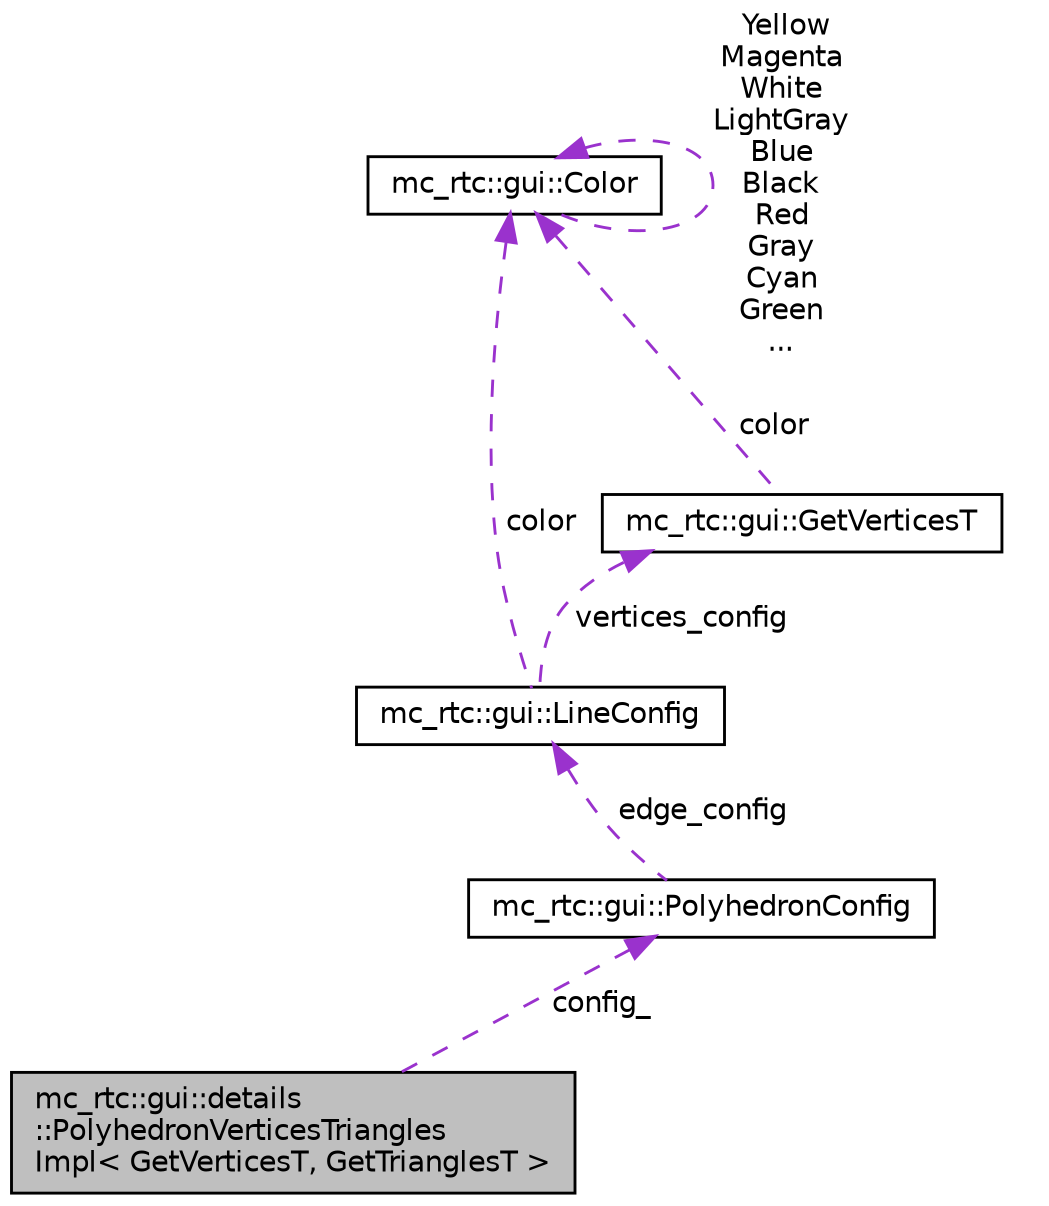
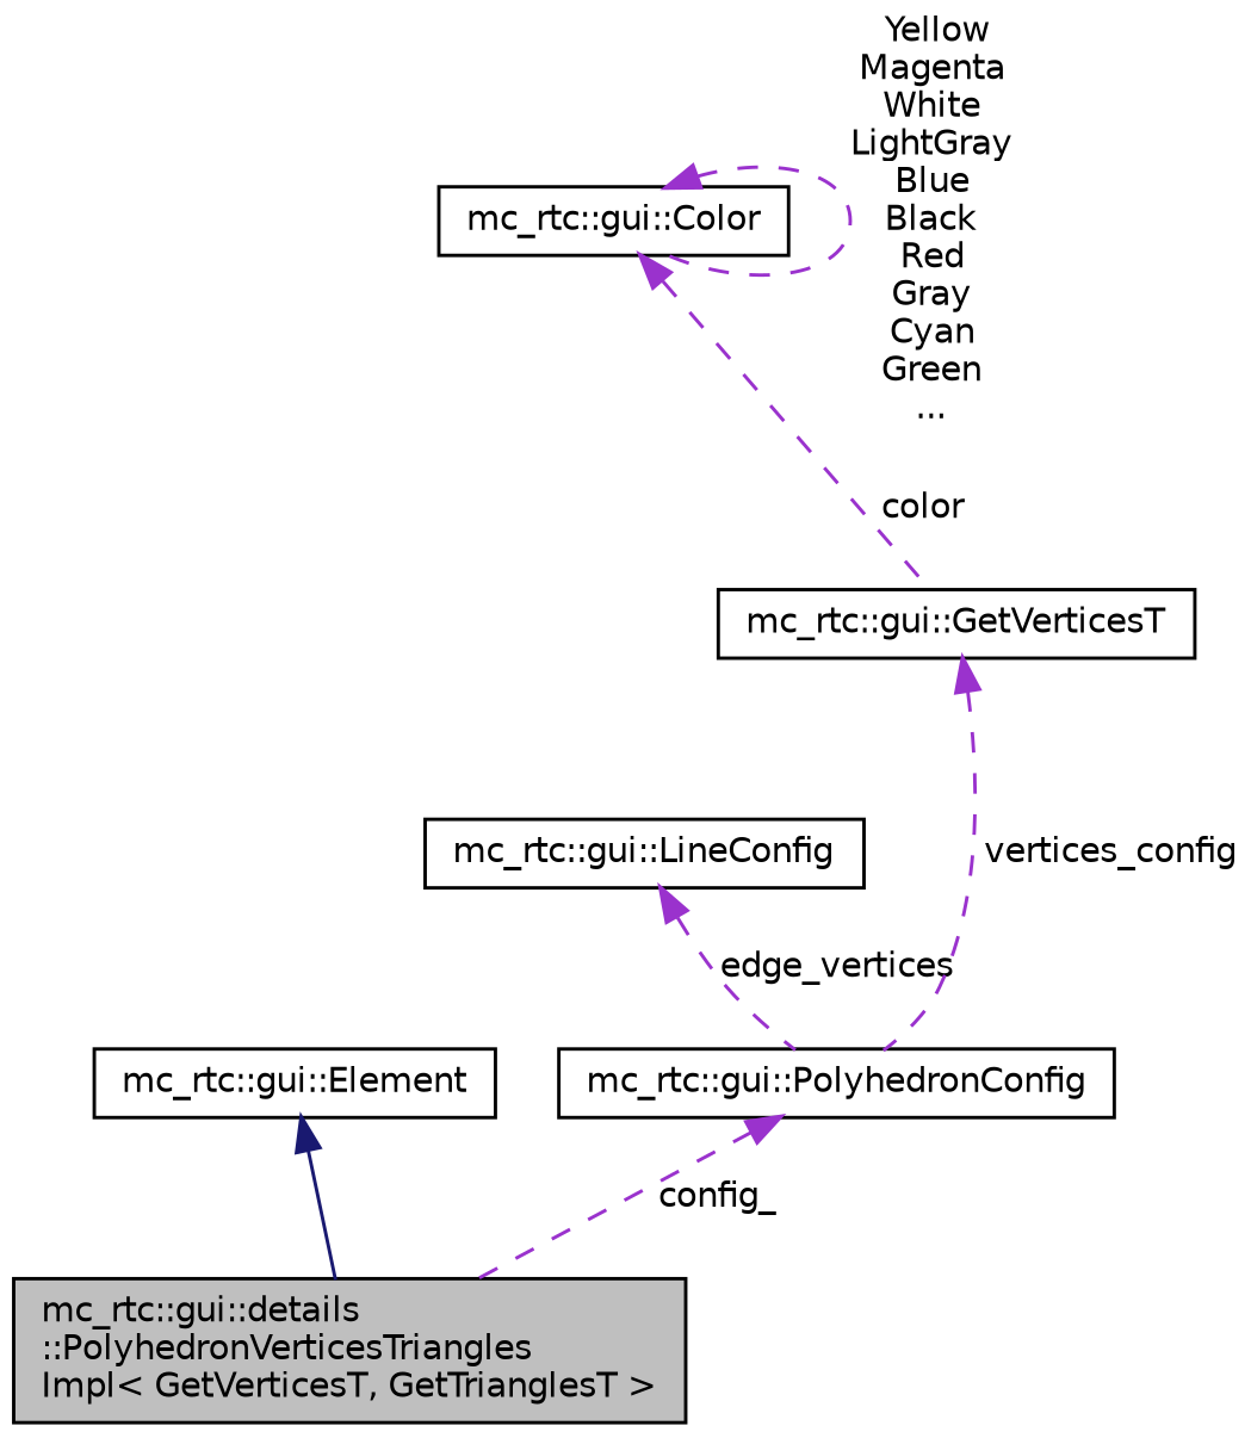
  digraph {
    node [color=black fillcolor=white fontname=Helvetica fontsize=10 shape=record style=filled]
    edge [color=darkorchid3 dir=back fontname=Helvetica fontsize=10 labelfontname=Helvetica labelfontsize=10 style=dashed]
    n1 [fillcolor=grey75 fontcolor=black height=0.2 label="mc_rtc::gui::details\l::PolyhedronVerticesTriangles\lImpl\< GetVerticesT, GetTrianglesT \>" width=0.4]
+   n2 [height=0.2 label="mc_rtc::gui::Element" width=0.4]
    n3 [height=0.2 label="mc_rtc::gui::PolyhedronConfig" width=0.4]
    n4 [height=0.2 label="mc_rtc::gui::Color" width=0.4]
    n5 [height=0.2 label="mc_rtc::gui::LineConfig" width=0.4]
    n6 [height=0.2 label="mc_rtc::gui::GetVerticesT" width=0.4]
+   n2 -> n1 [color=midnightblue style=solid]
    n3 -> n1 [label=" config_"]
    n4 -> n4 [label=" Yellow\nMagenta\nWhite\nLightGray\nBlue\nBlack\nRed\nGray\nCyan\nGreen\n..."]
-   n4 -> n5 [label=" color"]
    n4 -> n6 [label=" color"]
-   n5 -> n3 [label=" edge_config"]
-   n6 -> n5 [label=" vertices_config"]
+   n5 -> n3 [label=" edge_vertices"]
+   n6 -> n3 [label=" vertices_config"]
  }
